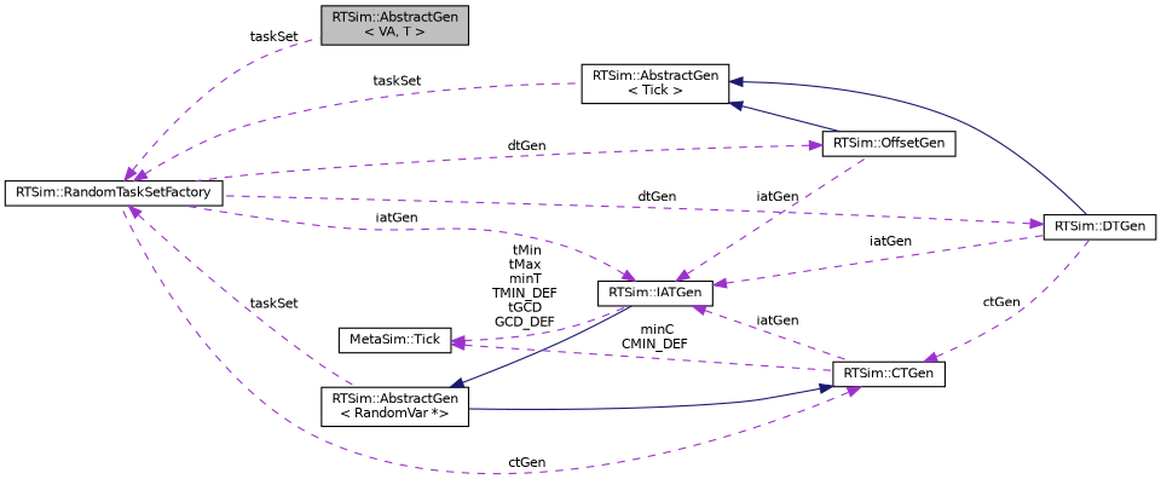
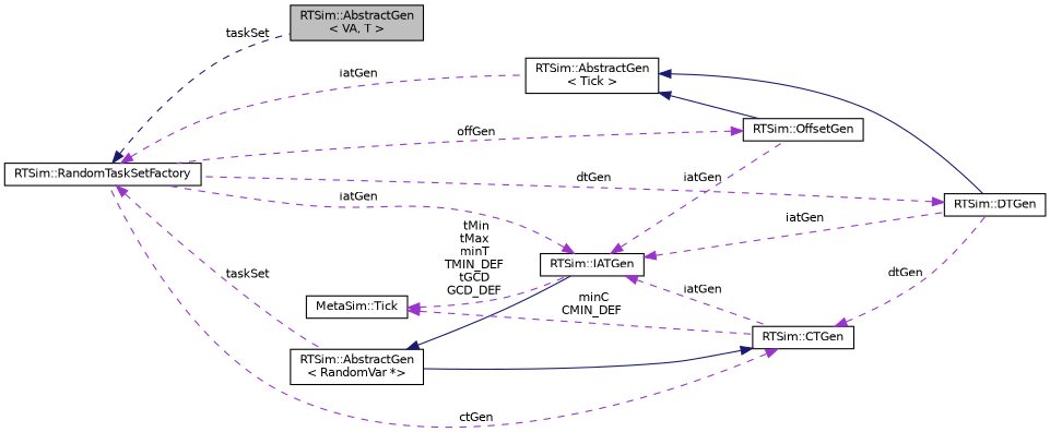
  digraph {
    rankdir=LR
    node [color=black fillcolor=white fontname=Helvetica fontsize=10 shape=record style=filled]
    edge [color=darkorchid3 dir=back fontname=Helvetica fontsize=10 labelfontname=Helvetica labelfontsize=10 style=dashed]
    n1 [fillcolor=grey75 fontcolor=black height=0.2 label="RTSim::AbstractGen\l\< VA, T \>" width=0.4]
    n2 [height=0.2 label="RTSim::RandomTaskSetFactory" width=0.4]
    n3 [height=0.2 label="RTSim::AbstractGen\l\< Tick \>" width=0.4]
    n4 [height=0.2 label="RTSim::AbstractGen\l\< RandomVar *\>" width=0.4]
    n5 [height=0.2 label="RTSim::OffsetGen" width=0.4]
    n6 [height=0.2 label="RTSim::DTGen" width=0.4]
    n7 [height=0.2 label="RTSim::IATGen" width=0.4]
    n8 [height=0.2 label="RTSim::CTGen" width=0.4]
    n9 [height=0.2 label="MetaSim::Tick" width=0.4]
-   n2 -> n1 [label=" taskSet"]
-   n2 -> n3 [label=" taskSet"]
+   n2 -> n1 [color=midnightblue label=" taskSet"]
+   n2 -> n3 [label=" iatGen"]
    n2 -> n4 [label=" taskSet"]
    n3 -> n5 [color=midnightblue style=solid]
    n3 -> n6 [color=midnightblue style=solid]
    n4 -> n7 [color=midnightblue style=solid]
-   n5 -> n2 [label=" dtGen"]
+   n5 -> n2 [label=" offGen"]
    n6 -> n2 [label=" dtGen"]
    n7 -> n2 [label=" iatGen"]
    n7 -> n5 [label=" iatGen"]
    n7 -> n6 [label=" iatGen"]
    n7 -> n8 [label=" iatGen"]
    n8 -> n2 [label=" ctGen"]
    n8 -> n4 [color=midnightblue style=solid]
-   n8 -> n6 [label=" ctGen"]
+   n8 -> n6 [label=" dtGen"]
    n9 -> n7 [label=" tMin\ntMax\nminT\nTMIN_DEF\ntGCD\nGCD_DEF"]
    n9 -> n8 [label=" minC\nCMIN_DEF"]
  }
